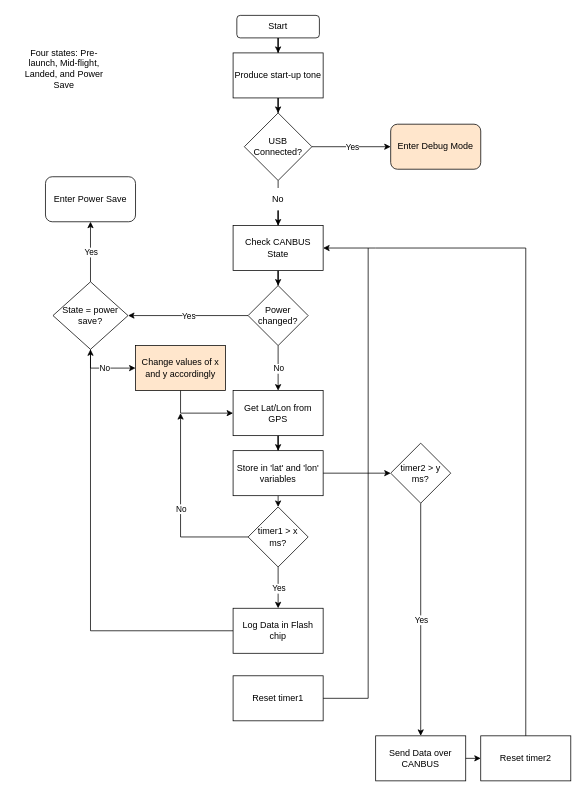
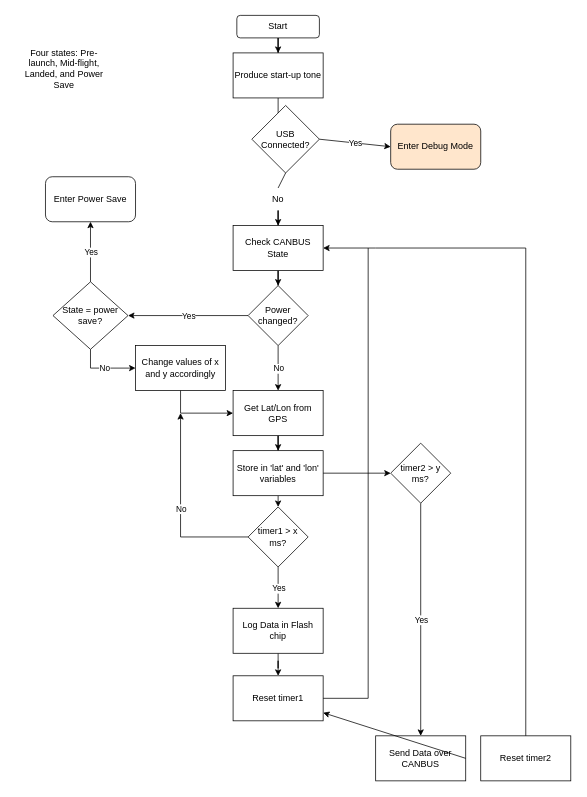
  <mxCell id="0" />
  <mxCell id="1" parent="0" />
  <mxCell id="2" value="" style="edgeStyle=orthogonalEdgeStyle;rounded=0;orthogonalLoop=1;jettySize=auto;html=1;" edge="1" parent="1" source="3" target="4"><mxGeometry relative="1" as="geometry" /></mxCell>
  <mxCell id="3" value="Produce start-up tone" style="rounded=0;whiteSpace=wrap;html=1;" vertex="1" parent="1"><mxGeometry x="310" y="70" width="120" height="60" as="geometry" /></mxCell>
- <mxCell id="4" value="USB Connected?" style="rhombus;whiteSpace=wrap;html=1;" vertex="1" parent="1"><mxGeometry x="325" y="150" width="90" height="90" as="geometry" /></mxCell>
+ <mxCell id="4" value="USB Connected?" style="rhombus;whiteSpace=wrap;html=1;" vertex="1" parent="1"><mxGeometry x="335" y="140" width="90" height="90" as="geometry" /></mxCell>
  <mxCell id="5" value="" style="edgeStyle=orthogonalEdgeStyle;rounded=0;orthogonalLoop=1;jettySize=auto;html=1;" edge="1" parent="1" source="6" target="10"><mxGeometry relative="1" as="geometry" /></mxCell>
  <mxCell id="6" value="No" style="text;html=1;align=center;verticalAlign=middle;whiteSpace=wrap;rounded=0;" vertex="1" parent="1"><mxGeometry x="340" y="250" width="60" height="30" as="geometry" /></mxCell>
  <mxCell id="7" value="Enter Debug Mode" style="rounded=1;whiteSpace=wrap;html=1;fillColor=#ffe6cc;" vertex="1" parent="1"><mxGeometry x="520" y="165" width="120" height="60" as="geometry" /></mxCell>
  <mxCell id="8" value="" style="endArrow=none;html=1;rounded=0;exitX=0.5;exitY=0;exitDx=0;exitDy=0;entryX=0.5;entryY=1;entryDx=0;entryDy=0;" edge="1" parent="1" source="6" target="4"><mxGeometry width="50" height="50" relative="1" as="geometry"><mxPoint x="320" y="300" as="sourcePoint" /><mxPoint x="370" y="250" as="targetPoint" /></mxGeometry></mxCell>
  <mxCell id="9" value="" style="edgeStyle=orthogonalEdgeStyle;rounded=0;orthogonalLoop=1;jettySize=auto;html=1;" edge="1" parent="1" source="10" target="25"><mxGeometry relative="1" as="geometry" /></mxCell>
  <mxCell id="10" value="Check CANBUS State" style="rounded=0;whiteSpace=wrap;html=1;" vertex="1" parent="1"><mxGeometry x="310" y="300" width="120" height="60" as="geometry" /></mxCell>
  <mxCell id="11" value="" style="edgeStyle=orthogonalEdgeStyle;rounded=0;orthogonalLoop=1;jettySize=auto;html=1;" edge="1" parent="1" source="12" target="14"><mxGeometry relative="1" as="geometry" /></mxCell>
  <mxCell id="12" value="Get Lat/Lon from GPS" style="rounded=0;whiteSpace=wrap;html=1;" vertex="1" parent="1"><mxGeometry x="310" y="520" width="120" height="60" as="geometry" /></mxCell>
  <mxCell id="13" value="" style="edgeStyle=orthogonalEdgeStyle;rounded=0;orthogonalLoop=1;jettySize=auto;html=1;exitX=0.5;exitY=1;exitDx=0;exitDy=0;" edge="1" parent="1" source="14" target="15"><mxGeometry relative="1" as="geometry"><Array as="points"><mxPoint x="370" y="730" /><mxPoint x="370" y="730" /></Array></mxGeometry></mxCell>
  <mxCell id="14" value="Store in 'lat' and 'lon' variables" style="rounded=0;whiteSpace=wrap;html=1;" vertex="1" parent="1"><mxGeometry x="310" y="600" width="120" height="60" as="geometry" /></mxCell>
  <mxCell id="15" value="timer1 &amp;gt; x ms?" style="rhombus;whiteSpace=wrap;html=1;" vertex="1" parent="1"><mxGeometry x="330" y="675" width="80" height="80" as="geometry" /></mxCell>
- <mxCell id="16" value="" style="edgeStyle=orthogonalEdgeStyle;rounded=0;orthogonalLoop=1;jettySize=auto;html=1;" edge="1" parent="1" source="17" target="29"><mxGeometry relative="1" as="geometry" /></mxCell>
+ <mxCell id="16" value="" style="edgeStyle=orthogonalEdgeStyle;rounded=0;orthogonalLoop=1;jettySize=auto;html=1;" edge="1" parent="1" source="17" target="20"><mxGeometry relative="1" as="geometry" /></mxCell>
  <mxCell id="17" value="Log Data in Flash chip" style="rounded=0;whiteSpace=wrap;html=1;" vertex="1" parent="1"><mxGeometry x="310" y="810" width="120" height="60" as="geometry" /></mxCell>
  <mxCell id="18" value="timer2 &amp;gt; y ms?" style="rhombus;whiteSpace=wrap;html=1;" vertex="1" parent="1"><mxGeometry x="520" y="590" width="80" height="80" as="geometry" /></mxCell>
  <mxCell id="19" value="Send Data over CANBUS" style="rounded=0;whiteSpace=wrap;html=1;" vertex="1" parent="1"><mxGeometry x="500" y="980" width="120" height="60" as="geometry" /></mxCell>
  <mxCell id="20" value="Reset timer1" style="rounded=0;whiteSpace=wrap;html=1;" vertex="1" parent="1"><mxGeometry x="310" y="900" width="120" height="60" as="geometry" /></mxCell>
  <mxCell id="21" value="Reset timer2" style="rounded=0;whiteSpace=wrap;html=1;" vertex="1" parent="1"><mxGeometry x="640" y="980" width="120" height="60" as="geometry" /></mxCell>
- <mxCell id="22" value="" style="endArrow=classic;html=1;rounded=0;exitX=1;exitY=0.5;exitDx=0;exitDy=0;entryX=0;entryY=0.5;entryDx=0;entryDy=0;" edge="1" parent="1" source="19" target="21"><mxGeometry width="50" height="50" relative="1" as="geometry"><mxPoint x="340" y="1530" as="sourcePoint" /><mxPoint x="390" y="1480" as="targetPoint" /></mxGeometry></mxCell>
+ <mxCell id="22" value="" style="endArrow=classic;html=1;rounded=0;exitX=1;exitY=0.5;exitDx=0;exitDy=0;" edge="1" parent="1" source="19" target="20"><mxGeometry width="50" height="50" relative="1" as="geometry"><mxPoint x="340" y="1530" as="sourcePoint" /><mxPoint x="390" y="1480" as="targetPoint" /></mxGeometry></mxCell>
  <mxCell id="23" value="" style="edgeStyle=orthogonalEdgeStyle;rounded=0;orthogonalLoop=1;jettySize=auto;html=1;" edge="1" parent="1" source="24" target="3"><mxGeometry relative="1" as="geometry" /></mxCell>
  <mxCell id="24" value="Start" style="rounded=1;whiteSpace=wrap;html=1;" vertex="1" parent="1"><mxGeometry x="315" y="20" width="110" height="30" as="geometry" /></mxCell>
  <mxCell id="25" value="Power changed?" style="rhombus;whiteSpace=wrap;html=1;" vertex="1" parent="1"><mxGeometry x="330" y="380" width="80" height="80" as="geometry" /></mxCell>
- <mxCell id="26" value="Change values of x and y accordingly" style="rounded=0;whiteSpace=wrap;html=1;fillColor=#ffe6cc;" vertex="1" parent="1"><mxGeometry x="180" y="460" width="120" height="60" as="geometry" /></mxCell>
+ <mxCell id="26" value="Change values of x and y accordingly" style="rounded=0;whiteSpace=wrap;html=1;" vertex="1" parent="1"><mxGeometry x="180" y="460" width="120" height="60" as="geometry" /></mxCell>
  <mxCell id="27" value="" style="endArrow=classic;html=1;rounded=0;exitX=0.5;exitY=0;exitDx=0;exitDy=0;entryX=1;entryY=0.5;entryDx=0;entryDy=0;" edge="1" parent="1" source="21" target="10"><mxGeometry width="50" height="50" relative="1" as="geometry"><mxPoint x="600" y="1350" as="sourcePoint" /><mxPoint x="650" y="1300" as="targetPoint" /><Array as="points"><mxPoint x="700" y="330" /><mxPoint x="500" y="330" /></Array></mxGeometry></mxCell>
  <mxCell id="28" value="Four states: Pre-launch, Mid-flight, Landed, and Power Save" style="text;html=1;align=center;verticalAlign=middle;whiteSpace=wrap;rounded=0;" vertex="1" parent="1"><mxGeometry x="20" y="31" width="130" height="119" as="geometry" /></mxCell>
  <mxCell id="29" value="State = power save?" style="rhombus;whiteSpace=wrap;html=1;" vertex="1" parent="1"><mxGeometry x="70" y="375" width="100" height="90" as="geometry" /></mxCell>
  <mxCell id="30" value="Enter Power Save" style="rounded=1;whiteSpace=wrap;html=1;" vertex="1" parent="1"><mxGeometry x="60" y="235" width="120" height="60" as="geometry" /></mxCell>
  <mxCell id="31" value="" style="endArrow=classic;html=1;rounded=0;exitX=1;exitY=0.5;exitDx=0;exitDy=0;entryX=0;entryY=0.5;entryDx=0;entryDy=0;" edge="1" parent="1" source="14" target="18"><mxGeometry width="50" height="50" relative="1" as="geometry"><mxPoint x="50" y="930" as="sourcePoint" /><mxPoint x="100" y="880" as="targetPoint" /></mxGeometry></mxCell>
  <mxCell id="32" value="" style="endArrow=none;html=1;rounded=0;exitX=1;exitY=0.5;exitDx=0;exitDy=0;jumpStyle=none;" edge="1" parent="1" source="20"><mxGeometry width="50" height="50" relative="1" as="geometry"><mxPoint x="120" y="890" as="sourcePoint" /><mxPoint x="490" y="330" as="targetPoint" /><Array as="points"><mxPoint x="490" y="930" /></Array></mxGeometry></mxCell>
  <mxCell id="33" value="" style="endArrow=classic;html=1;rounded=0;exitX=0.5;exitY=1;exitDx=0;exitDy=0;entryX=0.5;entryY=0;entryDx=0;entryDy=0;" edge="1" parent="1" source="15" target="17"><mxGeometry relative="1" as="geometry"><mxPoint x="160" y="810" as="sourcePoint" /><mxPoint x="260" y="810" as="targetPoint" /></mxGeometry></mxCell>
  <mxCell id="34" value="Yes" style="edgeLabel;resizable=0;html=1;;align=center;verticalAlign=middle;" connectable="0" vertex="1" parent="33"><mxGeometry relative="1" as="geometry" /></mxCell>
  <mxCell id="35" value="" style="endArrow=classic;html=1;rounded=0;exitX=0.5;exitY=1;exitDx=0;exitDy=0;entryX=0.5;entryY=0;entryDx=0;entryDy=0;" edge="1" parent="1" source="18" target="19"><mxGeometry relative="1" as="geometry"><mxPoint x="40" y="840" as="sourcePoint" /><mxPoint x="140" y="840" as="targetPoint" /></mxGeometry></mxCell>
  <mxCell id="36" value="Yes" style="edgeLabel;resizable=0;html=1;;align=center;verticalAlign=middle;" connectable="0" vertex="1" parent="35"><mxGeometry relative="1" as="geometry" /></mxCell>
  <mxCell id="37" value="" style="endArrow=classic;html=1;rounded=0;exitX=0.5;exitY=1;exitDx=0;exitDy=0;entryX=0;entryY=0.5;entryDx=0;entryDy=0;" edge="1" parent="1" source="29" target="26"><mxGeometry relative="1" as="geometry"><mxPoint x="80" y="550" as="sourcePoint" /><mxPoint x="180" y="550" as="targetPoint" /><Array as="points"><mxPoint x="120" y="490" /></Array></mxGeometry></mxCell>
  <mxCell id="38" value="No" style="edgeLabel;resizable=0;html=1;;align=center;verticalAlign=middle;" connectable="0" vertex="1" parent="37"><mxGeometry relative="1" as="geometry" /></mxCell>
  <mxCell id="39" value="" style="endArrow=classic;html=1;rounded=0;entryX=0.5;entryY=0;entryDx=0;entryDy=0;exitX=0.5;exitY=1;exitDx=0;exitDy=0;" edge="1" parent="1" source="25" target="12"><mxGeometry relative="1" as="geometry"><mxPoint x="110" y="640" as="sourcePoint" /><mxPoint x="210" y="640" as="targetPoint" /></mxGeometry></mxCell>
  <mxCell id="40" value="No" style="edgeLabel;resizable=0;html=1;;align=center;verticalAlign=middle;" connectable="0" vertex="1" parent="39"><mxGeometry relative="1" as="geometry" /></mxCell>
  <mxCell id="41" value="" style="endArrow=classic;html=1;rounded=0;exitX=0;exitY=0.5;exitDx=0;exitDy=0;entryX=1;entryY=0.5;entryDx=0;entryDy=0;" edge="1" parent="1" source="25" target="29"><mxGeometry relative="1" as="geometry"><mxPoint x="-110" y="650" as="sourcePoint" /><mxPoint x="-10" y="650" as="targetPoint" /></mxGeometry></mxCell>
  <mxCell id="42" value="Yes" style="edgeLabel;resizable=0;html=1;;align=center;verticalAlign=middle;" connectable="0" vertex="1" parent="41"><mxGeometry relative="1" as="geometry" /></mxCell>
  <mxCell id="43" value="" style="endArrow=classic;html=1;rounded=0;entryX=0.5;entryY=1;entryDx=0;entryDy=0;exitX=0.5;exitY=0;exitDx=0;exitDy=0;" edge="1" parent="1" source="29" target="30"><mxGeometry relative="1" as="geometry"><mxPoint x="20" y="380" as="sourcePoint" /><mxPoint x="120" y="380" as="targetPoint" /></mxGeometry></mxCell>
  <mxCell id="44" value="Yes" style="edgeLabel;resizable=0;html=1;;align=center;verticalAlign=middle;" connectable="0" vertex="1" parent="43"><mxGeometry relative="1" as="geometry" /></mxCell>
  <mxCell id="45" value="" style="endArrow=classic;html=1;rounded=0;exitX=1;exitY=0.5;exitDx=0;exitDy=0;entryX=0;entryY=0.5;entryDx=0;entryDy=0;" edge="1" parent="1" source="4" target="7"><mxGeometry relative="1" as="geometry"><mxPoint x="520" y="280" as="sourcePoint" /><mxPoint x="620" y="280" as="targetPoint" /></mxGeometry></mxCell>
  <mxCell id="46" value="Yes" style="edgeLabel;resizable=0;html=1;;align=center;verticalAlign=middle;" connectable="0" vertex="1" parent="45"><mxGeometry relative="1" as="geometry" /></mxCell>
  <mxCell id="47" value="" style="endArrow=classic;html=1;rounded=0;exitX=0;exitY=0.5;exitDx=0;exitDy=0;" edge="1" parent="1" source="15"><mxGeometry relative="1" as="geometry"><mxPoint x="90" y="650" as="sourcePoint" /><mxPoint x="240" y="550" as="targetPoint" /><Array as="points"><mxPoint x="240" y="715" /></Array></mxGeometry></mxCell>
  <mxCell id="48" value="No" style="edgeLabel;resizable=0;html=1;;align=center;verticalAlign=middle;" connectable="0" vertex="1" parent="47"><mxGeometry relative="1" as="geometry" /></mxCell>
  <mxCell id="49" value="" style="endArrow=classic;html=1;rounded=0;entryX=0;entryY=0.5;entryDx=0;entryDy=0;exitX=0.5;exitY=1;exitDx=0;exitDy=0;" edge="1" parent="1" source="26" target="12"><mxGeometry width="50" height="50" relative="1" as="geometry"><mxPoint x="100" y="580" as="sourcePoint" /><mxPoint x="150" y="530" as="targetPoint" /><Array as="points"><mxPoint x="240" y="550" /></Array></mxGeometry></mxCell>
